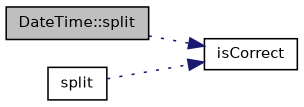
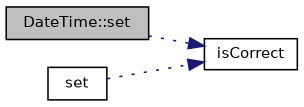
  digraph {
    rankdir=LR
    node [color=black fillcolor=white fontname=Helvetica fontsize=10 shape=record style=filled]
    edge [color=midnightblue fontname=Helvetica fontsize=10 labelfontname=Helvetica labelfontsize=10 style=dotted]
-   n1 [fillcolor=grey75 fontcolor=black height=0.2 label="DateTime::split" width=0.4]
+   n1 [fillcolor=grey75 fontcolor=black height=0.2 label="DateTime::set" width=0.4]
    n2 [height=0.2 label=isCorrect width=0.4]
-   n3 [height=0.2 label=split width=0.4]
+   n3 [height=0.2 label=set width=0.4]
    n1 -> n2
    n3 -> n2
  }
